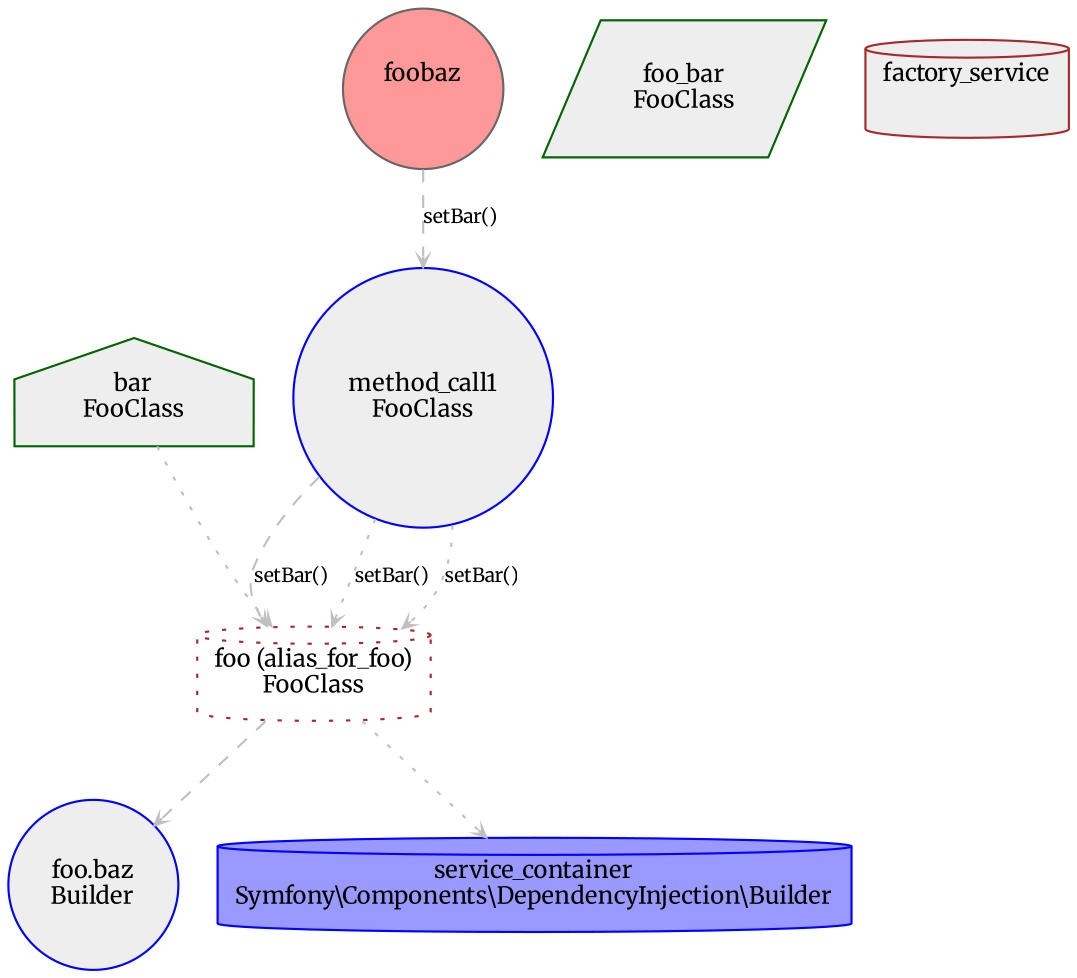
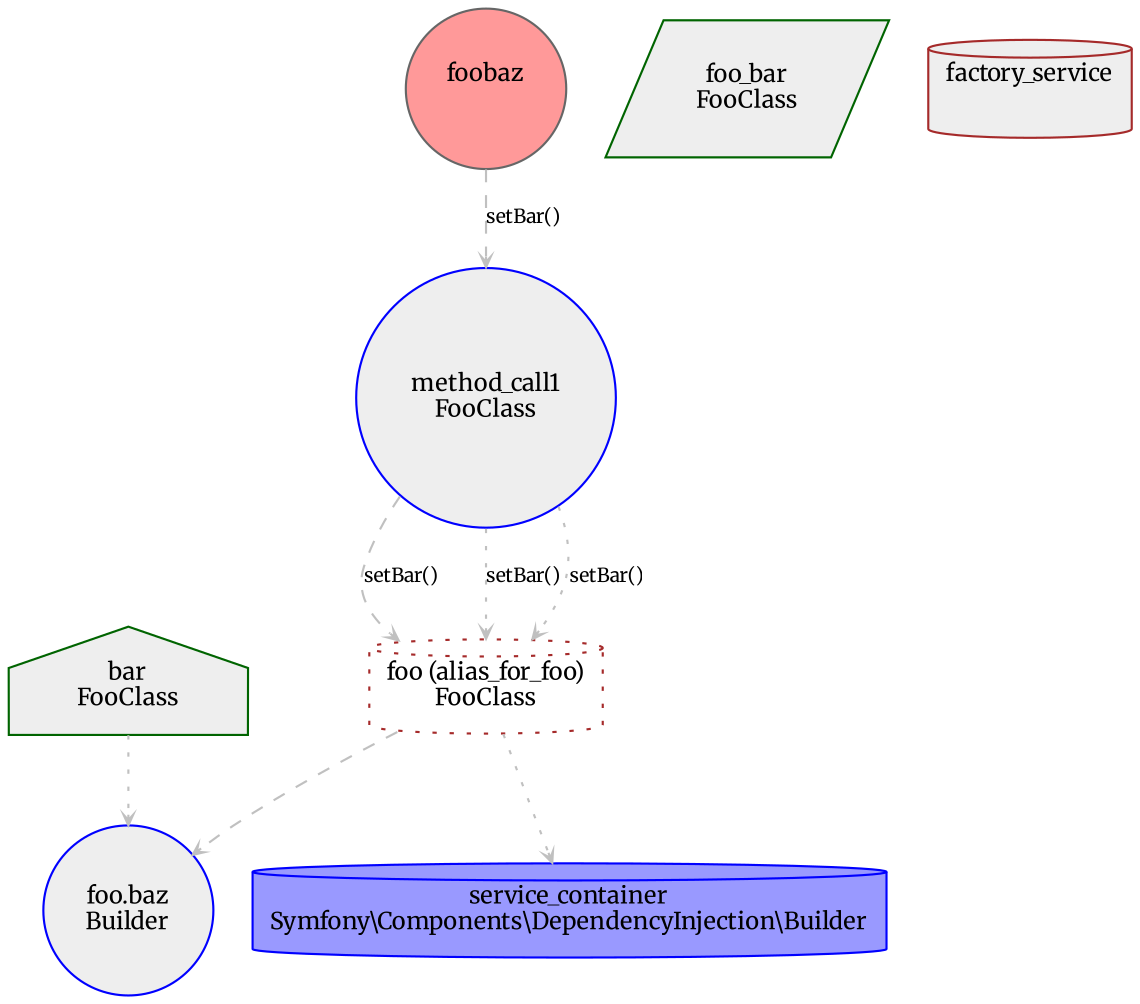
  digraph {
    fontname=Merriweather
    node [color=blue fillcolor="#eeeeee" fontname=Merriweather fontsize=11 shape=cylinder style=filled]
    edge [arrowhead=open arrowsize=0.5 color=grey fontname=Merriweather fontsize=9 style=dotted]
    n1 [color=brown label="foo (alias_for_foo)\nFooClass\n" style=dotted]
    n2 [label="foo.baz\nBuilder\n" shape=circle]
    n3 [fillcolor="#9999ff" label="service_container\nSymfony\\Components\\DependencyInjection\\Builder\n"]
    n4 [color=darkgreen label="bar\nFooClass\n" shape=house]
    n5 [color=darkgreen label="foo_bar\nFooClass\n" shape=parallelogram]
    n6 [label="method_call1\nFooClass\n" shape=circle]
    n7 [color=gray40 fillcolor="#ff9999" label="foobaz\n\n" shape=circle]
    n8 [color=brown label="factory_service\n\n"]
    n1 -> n2 [style=dashed]
    n1 -> n3
-   n4 -> n1
+   n4 -> n2
    n6 -> n1 [label="setBar()" style=dashed]
    n6 -> n1 [label="setBar()"]
    n6 -> n1 [label="setBar()"]
    n7 -> n6 [label="setBar()" style=dashed]
  }
